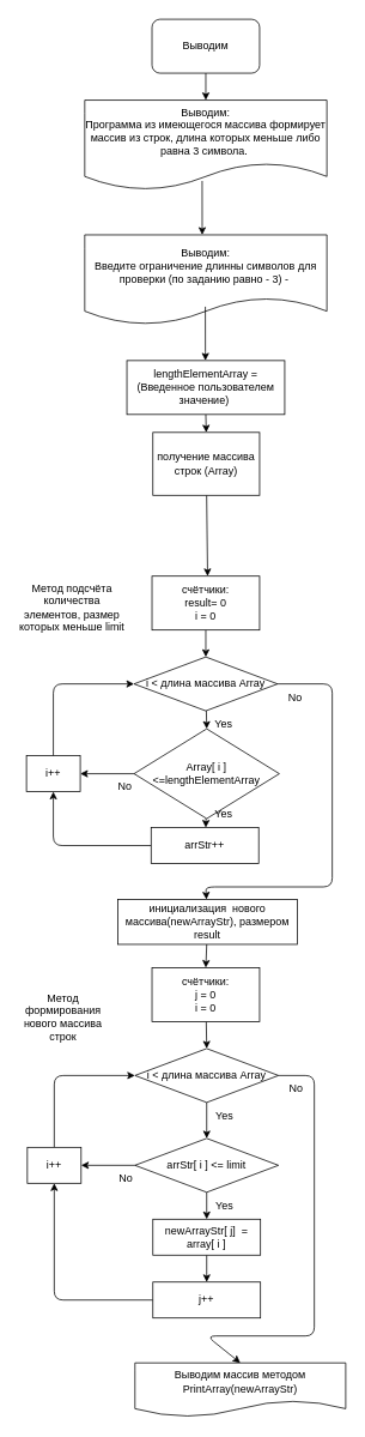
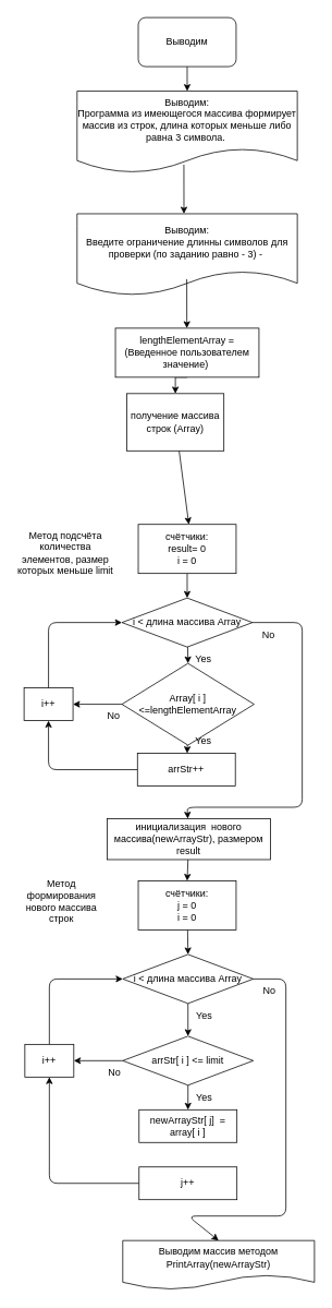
  <mxCell id="0" />
  <mxCell id="1" parent="0" />
  <mxCell id="2" style="edgeStyle=none;html=1;entryX=0.5;entryY=0;entryDx=0;entryDy=0;" parent="1" source="3" edge="1"><mxGeometry relative="1" as="geometry"><mxPoint x="231" y="640" as="targetPoint" /></mxGeometry></mxCell>
- <mxCell id="3" value="получение массива строк (Array)" style="rounded=0;whiteSpace=wrap;html=1;" parent="1" vertex="1"><mxGeometry x="170" y="480" width="119" height="70" as="geometry" /></mxCell>
+ <mxCell id="3" value="получение массива строк (Array)" style="rounded=0;whiteSpace=wrap;html=1;" parent="1" vertex="1"><mxGeometry x="155" y="480" width="119" height="70" as="geometry" /></mxCell>
  <mxCell id="4" style="edgeStyle=none;html=1;entryX=0.5;entryY=0;entryDx=0;entryDy=0;" parent="1" source="5" target="7" edge="1"><mxGeometry relative="1" as="geometry" /></mxCell>
  <mxCell id="5" value="инициализация&amp;nbsp; нового массива(newArrayStr), размером result" style="rounded=0;whiteSpace=wrap;html=1;" parent="1" vertex="1"><mxGeometry x="131" y="1000" width="200" height="50" as="geometry" /></mxCell>
  <mxCell id="6" style="edgeStyle=none;html=1;entryX=0.5;entryY=0;entryDx=0;entryDy=0;" parent="1" source="7" target="10" edge="1"><mxGeometry relative="1" as="geometry" /></mxCell>
  <mxCell id="7" value="счётчики:&lt;br&gt;j = 0&lt;br&gt;i = 0" style="rounded=0;whiteSpace=wrap;html=1;" parent="1" vertex="1"><mxGeometry x="169" y="1076" width="120" height="60" as="geometry" /></mxCell>
  <mxCell id="8" style="edgeStyle=none;html=1;entryX=0.5;entryY=0;entryDx=0;entryDy=0;" parent="1" source="10" target="13" edge="1"><mxGeometry relative="1" as="geometry" /></mxCell>
  <mxCell id="9" style="edgeStyle=none;html=1;entryX=0.5;entryY=0;entryDx=0;entryDy=0;" parent="1" source="10" target="24" edge="1"><mxGeometry relative="1" as="geometry"><Array as="points"><mxPoint x="350" y="1196" /><mxPoint x="350" y="1486" /><mxPoint x="230" y="1486" /></Array></mxGeometry></mxCell>
  <mxCell id="10" value="i &amp;lt; длина массива Array" style="rhombus;whiteSpace=wrap;html=1;" parent="1" vertex="1"><mxGeometry x="150" y="1166" width="160" height="60" as="geometry" /></mxCell>
  <mxCell id="11" style="edgeStyle=none;html=1;entryX=0.5;entryY=0;entryDx=0;entryDy=0;" parent="1" source="13" target="15" edge="1"><mxGeometry relative="1" as="geometry" /></mxCell>
  <mxCell id="12" style="edgeStyle=none;html=1;" parent="1" source="13" edge="1"><mxGeometry relative="1" as="geometry"><mxPoint x="90" y="1296" as="targetPoint" /></mxGeometry></mxCell>
  <mxCell id="13" value="arrStr[ i ] &amp;lt;= limit" style="rhombus;whiteSpace=wrap;html=1;" parent="1" vertex="1"><mxGeometry x="150" y="1266" width="160" height="60" as="geometry" /></mxCell>
- <mxCell id="14" style="edgeStyle=none;html=1;entryX=0.5;entryY=0;entryDx=0;entryDy=0;" parent="1" source="15" target="17" edge="1"><mxGeometry relative="1" as="geometry" /></mxCell>
  <mxCell id="15" value="newArrayStr[ j]&amp;nbsp; = array[ i ]" style="rounded=0;whiteSpace=wrap;html=1;" parent="1" vertex="1"><mxGeometry x="170" y="1356" width="120" height="40" as="geometry" /></mxCell>
  <mxCell id="16" style="edgeStyle=none;html=1;entryX=0.5;entryY=1;entryDx=0;entryDy=0;" parent="1" source="17" target="22" edge="1"><mxGeometry relative="1" as="geometry"><Array as="points"><mxPoint x="60" y="1446" /></Array></mxGeometry></mxCell>
  <mxCell id="17" value="j++" style="rounded=0;whiteSpace=wrap;html=1;" parent="1" vertex="1"><mxGeometry x="170" y="1426" width="120" height="40" as="geometry" /></mxCell>
  <mxCell id="18" value="Yes" style="text;html=1;strokeColor=none;fillColor=none;align=center;verticalAlign=middle;whiteSpace=wrap;rounded=0;" parent="1" vertex="1"><mxGeometry x="240" y="1236" width="20" height="10" as="geometry" /></mxCell>
  <mxCell id="19" value="Yes" style="text;html=1;strokeColor=none;fillColor=none;align=center;verticalAlign=middle;whiteSpace=wrap;rounded=0;" parent="1" vertex="1"><mxGeometry x="240" y="1336" width="20" height="10" as="geometry" /></mxCell>
  <mxCell id="20" value="No" style="text;html=1;strokeColor=none;fillColor=none;align=center;verticalAlign=middle;whiteSpace=wrap;rounded=0;" parent="1" vertex="1"><mxGeometry x="320" y="1206" width="20" height="10" as="geometry" /></mxCell>
  <mxCell id="21" style="edgeStyle=none;html=1;entryX=0;entryY=0.5;entryDx=0;entryDy=0;" parent="1" source="22" target="10" edge="1"><mxGeometry relative="1" as="geometry"><Array as="points"><mxPoint x="60" y="1196" /></Array></mxGeometry></mxCell>
  <mxCell id="22" value="i++" style="rounded=0;whiteSpace=wrap;html=1;" parent="1" vertex="1"><mxGeometry x="30" y="1276" width="60" height="40" as="geometry" /></mxCell>
  <mxCell id="23" value="No" style="text;html=1;strokeColor=none;fillColor=none;align=center;verticalAlign=middle;whiteSpace=wrap;rounded=0;" parent="1" vertex="1"><mxGeometry x="130" y="1306" width="20" height="10" as="geometry" /></mxCell>
  <mxCell id="24" value="Выводим массив методом PrintArray(newArrayStr)" style="shape=document;whiteSpace=wrap;html=1;boundedLbl=1;" parent="1" vertex="1"><mxGeometry x="150" y="1516" width="235" height="60" as="geometry" /></mxCell>
- <mxCell id="25" value="Метод формирования нового массива строк" style="text;html=1;strokeColor=none;fillColor=none;align=center;verticalAlign=middle;whiteSpace=wrap;rounded=0;" parent="1" vertex="1"><mxGeometry x="15" y="1096" width="110" height="70" as="geometry" /></mxCell>
+ <mxCell id="25" value="Метод формирования нового массива строк" style="text;html=1;strokeColor=none;fillColor=none;align=center;verticalAlign=middle;whiteSpace=wrap;rounded=0;" parent="1" vertex="1"><mxGeometry x="20" y="1066" width="110" height="70" as="geometry" /></mxCell>
  <mxCell id="26" style="edgeStyle=none;html=1;entryX=0.5;entryY=0;entryDx=0;entryDy=0;" parent="1" source="27" target="30" edge="1"><mxGeometry relative="1" as="geometry" /></mxCell>
  <mxCell id="27" value="счётчики:&lt;br&gt;result= 0&lt;br&gt;i = 0" style="rounded=0;whiteSpace=wrap;html=1;" parent="1" vertex="1"><mxGeometry x="169" y="640" width="120" height="60" as="geometry" /></mxCell>
  <mxCell id="28" style="edgeStyle=none;html=1;entryX=0.5;entryY=0;entryDx=0;entryDy=0;" parent="1" source="30" target="33" edge="1"><mxGeometry relative="1" as="geometry" /></mxCell>
  <mxCell id="29" style="edgeStyle=none;html=1;" parent="1" source="30" target="5" edge="1"><mxGeometry relative="1" as="geometry"><Array as="points"><mxPoint x="370" y="760" /><mxPoint x="370" y="986" /><mxPoint x="229" y="986" /></Array></mxGeometry></mxCell>
  <mxCell id="30" value="i &amp;lt; длина массива Array" style="rhombus;whiteSpace=wrap;html=1;" parent="1" vertex="1"><mxGeometry x="149" y="730" width="160" height="60" as="geometry" /></mxCell>
  <mxCell id="31" style="edgeStyle=none;html=1;entryX=0.5;entryY=0;entryDx=0;entryDy=0;" parent="1" source="33" edge="1"><mxGeometry relative="1" as="geometry"><mxPoint x="229" y="920" as="targetPoint" /></mxGeometry></mxCell>
  <mxCell id="32" style="edgeStyle=none;html=1;" parent="1" source="33" edge="1"><mxGeometry relative="1" as="geometry"><mxPoint x="89" y="860" as="targetPoint" /></mxGeometry></mxCell>
  <mxCell id="33" value="Array[ i ] &amp;lt;=lengthElementArray&lt;span style=&quot;color: rgba(0, 0, 0, 0); font-family: monospace; font-size: 0px; text-align: start;&quot;&gt;%3CmxGraphModel%3E%3Croot%3E%3CmxCell%20id%3D%220%22%2F%3E%3CmxCell%20id%3D%221%22%20parent%3D%220%22%2F%3E%3CmxCell%20id%3D%222%22%20value%3D%22%22%20style%3D%22endArrow%3Dclassic%3Bhtml%3D1%3Brounded%3D0%3BexitX%3D0.485%3BexitY%3D0.9%3BexitDx%3D0%3BexitDy%3D0%3BexitPerimeter%3D0%3B%22%20edge%3D%221%22%20parent%3D%221%22%3E%3CmxGeometry%20width%3D%2250%22%20height%3D%2250%22%20relative%3D%221%22%20as%3D%22geometry%22%3E%3CmxPoint%20x%3D%22443.95%22%20y%3D%22-320%22%20as%3D%22sourcePoint%22%2F%3E%3CmxPoint%20x%3D%22444%22%20y%3D%22-260%22%20as%3D%22targetPoint%22%2F%3E%3CArray%20as%3D%22points%22%3E%3CmxPoint%20x%3D%22444%22%20y%3D%22-270%22%2F%3E%3C%2FArray%3E%3C%2FmxGeometry%3E%3C%2FmxCell%3E%3C%2Froot%3E%3C%2FmxGraphModel%3E&lt;/span&gt;" style="rhombus;whiteSpace=wrap;html=1;" parent="1" vertex="1"><mxGeometry x="149" y="810" width="162" height="100" as="geometry" /></mxCell>
  <mxCell id="34" style="edgeStyle=none;html=1;entryX=0.5;entryY=1;entryDx=0;entryDy=0;" parent="1" source="35" target="40" edge="1"><mxGeometry relative="1" as="geometry"><Array as="points"><mxPoint x="59" y="940" /></Array></mxGeometry></mxCell>
  <mxCell id="35" value="arrStr++" style="rounded=0;whiteSpace=wrap;html=1;" parent="1" vertex="1"><mxGeometry x="168" y="920" width="120" height="40" as="geometry" /></mxCell>
  <mxCell id="36" value="Yes" style="text;html=1;strokeColor=none;fillColor=none;align=center;verticalAlign=middle;whiteSpace=wrap;rounded=0;" parent="1" vertex="1"><mxGeometry x="239" y="800" width="20" height="10" as="geometry" /></mxCell>
  <mxCell id="37" value="Yes" style="text;html=1;strokeColor=none;fillColor=none;align=center;verticalAlign=middle;whiteSpace=wrap;rounded=0;" parent="1" vertex="1"><mxGeometry x="239" y="900" width="20" height="10" as="geometry" /></mxCell>
  <mxCell id="38" value="No" style="text;html=1;strokeColor=none;fillColor=none;align=center;verticalAlign=middle;whiteSpace=wrap;rounded=0;" parent="1" vertex="1"><mxGeometry x="319" y="770" width="20" height="10" as="geometry" /></mxCell>
  <mxCell id="39" style="edgeStyle=none;html=1;entryX=0;entryY=0.5;entryDx=0;entryDy=0;" parent="1" source="40" target="30" edge="1"><mxGeometry relative="1" as="geometry"><Array as="points"><mxPoint x="59" y="760" /></Array></mxGeometry></mxCell>
  <mxCell id="40" value="i++" style="rounded=0;whiteSpace=wrap;html=1;" parent="1" vertex="1"><mxGeometry x="29" y="840" width="60" height="40" as="geometry" /></mxCell>
  <mxCell id="41" value="No" style="text;html=1;strokeColor=none;fillColor=none;align=center;verticalAlign=middle;whiteSpace=wrap;rounded=0;" parent="1" vertex="1"><mxGeometry x="129" y="870" width="20" height="10" as="geometry" /></mxCell>
  <mxCell id="42" value="Метод подсчёта количества элементов, размер которых меньше limit" style="text;html=1;strokeColor=none;fillColor=none;align=center;verticalAlign=middle;whiteSpace=wrap;rounded=0;" parent="1" vertex="1"><mxGeometry x="20" y="640" width="120" height="70" as="geometry" /></mxCell>
  <mxCell id="43" style="edgeStyle=orthogonalEdgeStyle;rounded=0;orthogonalLoop=1;jettySize=auto;html=1;exitX=0.5;exitY=1;exitDx=0;exitDy=0;entryX=0.5;entryY=0;entryDx=0;entryDy=0;" edge="1" parent="1" source="44" target="3"><mxGeometry relative="1" as="geometry" /></mxCell>
  <mxCell id="44" value="lengthElementArray = (Введенное пользователем значение)&amp;nbsp;" style="rounded=0;whiteSpace=wrap;html=1;" parent="1" vertex="1"><mxGeometry x="141" y="400" width="176" height="60" as="geometry" /></mxCell>
  <mxCell id="45" style="edgeStyle=orthogonalEdgeStyle;rounded=0;orthogonalLoop=1;jettySize=auto;html=1;exitX=0.5;exitY=1;exitDx=0;exitDy=0;entryX=0.5;entryY=0;entryDx=0;entryDy=0;" edge="1" parent="1" source="46" target="47"><mxGeometry relative="1" as="geometry" /></mxCell>
  <mxCell id="46" value="Выводим" style="rounded=1;whiteSpace=wrap;html=1;" vertex="1" parent="1"><mxGeometry x="169" y="20" width="120" height="60" as="geometry" /></mxCell>
  <mxCell id="47" value="Выводим:&lt;br&gt;Программа из имеющегося массива формирует массив из строк, длина которых меньше либо равна 3 символа.&amp;nbsp;" style="shape=document;whiteSpace=wrap;html=1;boundedLbl=1;" vertex="1" parent="1"><mxGeometry x="94" y="110" width="270" height="100" as="geometry" /></mxCell>
  <mxCell id="48" value="Выводим:&lt;br&gt;Введите ограничение длинны символов для проверки (по заданию равно - 3) -&amp;nbsp;" style="shape=document;whiteSpace=wrap;html=1;boundedLbl=1;" vertex="1" parent="1"><mxGeometry x="94" y="260" width="270" height="100" as="geometry" /></mxCell>
  <mxCell id="49" value="" style="endArrow=classic;html=1;rounded=0;exitX=0.485;exitY=0.9;exitDx=0;exitDy=0;exitPerimeter=0;" edge="1" parent="1" source="47"><mxGeometry width="50" height="50" relative="1" as="geometry"><mxPoint x="225" y="230" as="sourcePoint" /><mxPoint x="225" y="260" as="targetPoint" /><Array as="points"><mxPoint x="225" y="250" /></Array></mxGeometry></mxCell>
  <mxCell id="50" value="" style="endArrow=classic;html=1;rounded=0;exitX=0.485;exitY=0.9;exitDx=0;exitDy=0;exitPerimeter=0;" edge="1" parent="1"><mxGeometry width="50" height="50" relative="1" as="geometry"><mxPoint x="228.5" y="340" as="sourcePoint" /><mxPoint x="228.55" y="400" as="targetPoint" /><Array as="points"><mxPoint x="228.55" y="390" /></Array></mxGeometry></mxCell>
